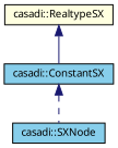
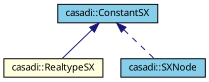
  digraph {
    node [color=black fillcolor=skyblue fontname="FreeSans.ttf" fontsize=10 shape=record style=filled]
    edge [color=midnightblue dir=back fontname="FreeSans.ttf" fontsize=10 labelfontname="FreeSans.ttf" labelfontsize=10]
    n1 [fillcolor=lightyellow fontcolor=black height=0.2 label="casadi::RealtypeSX" width=0.4]
    n2 [height=0.2 label="casadi::ConstantSX" width=0.4]
    n3 [height=0.2 label="casadi::SXNode" width=0.4]
-   n1 -> n2 [style=solid]
+   n2 -> n1 [style=solid]
    n2 -> n3 [style=dashed]
  }
